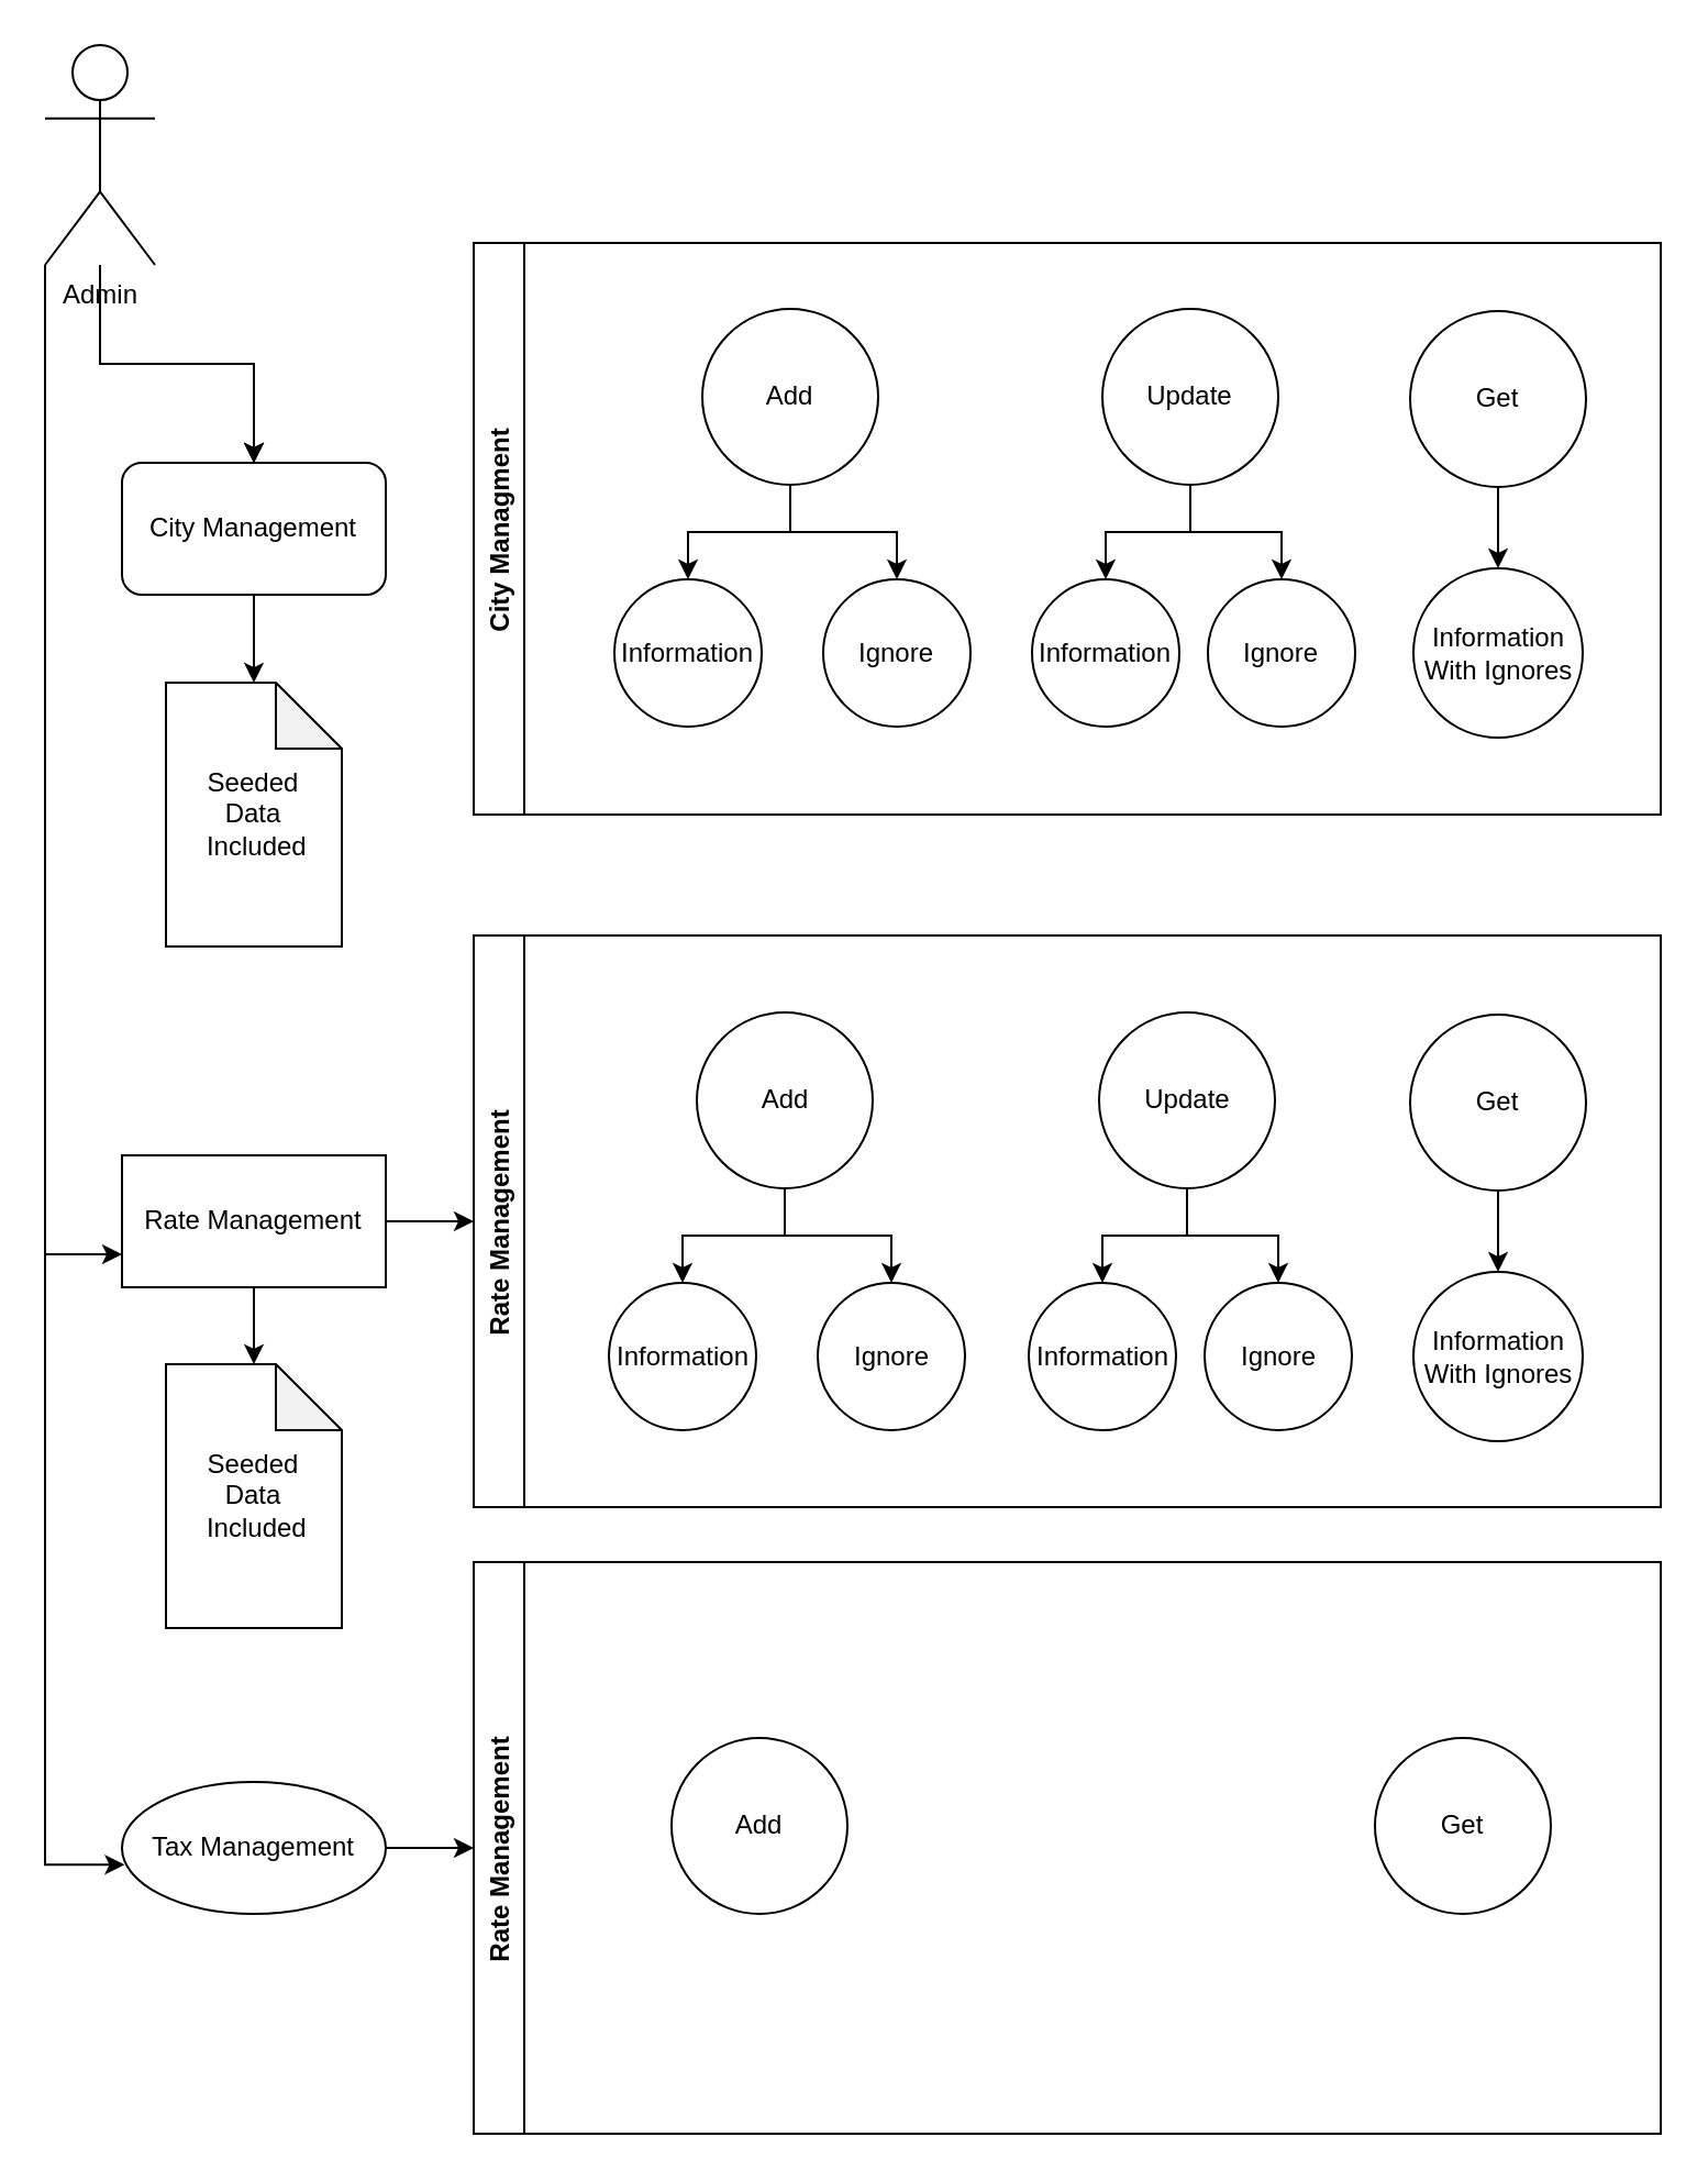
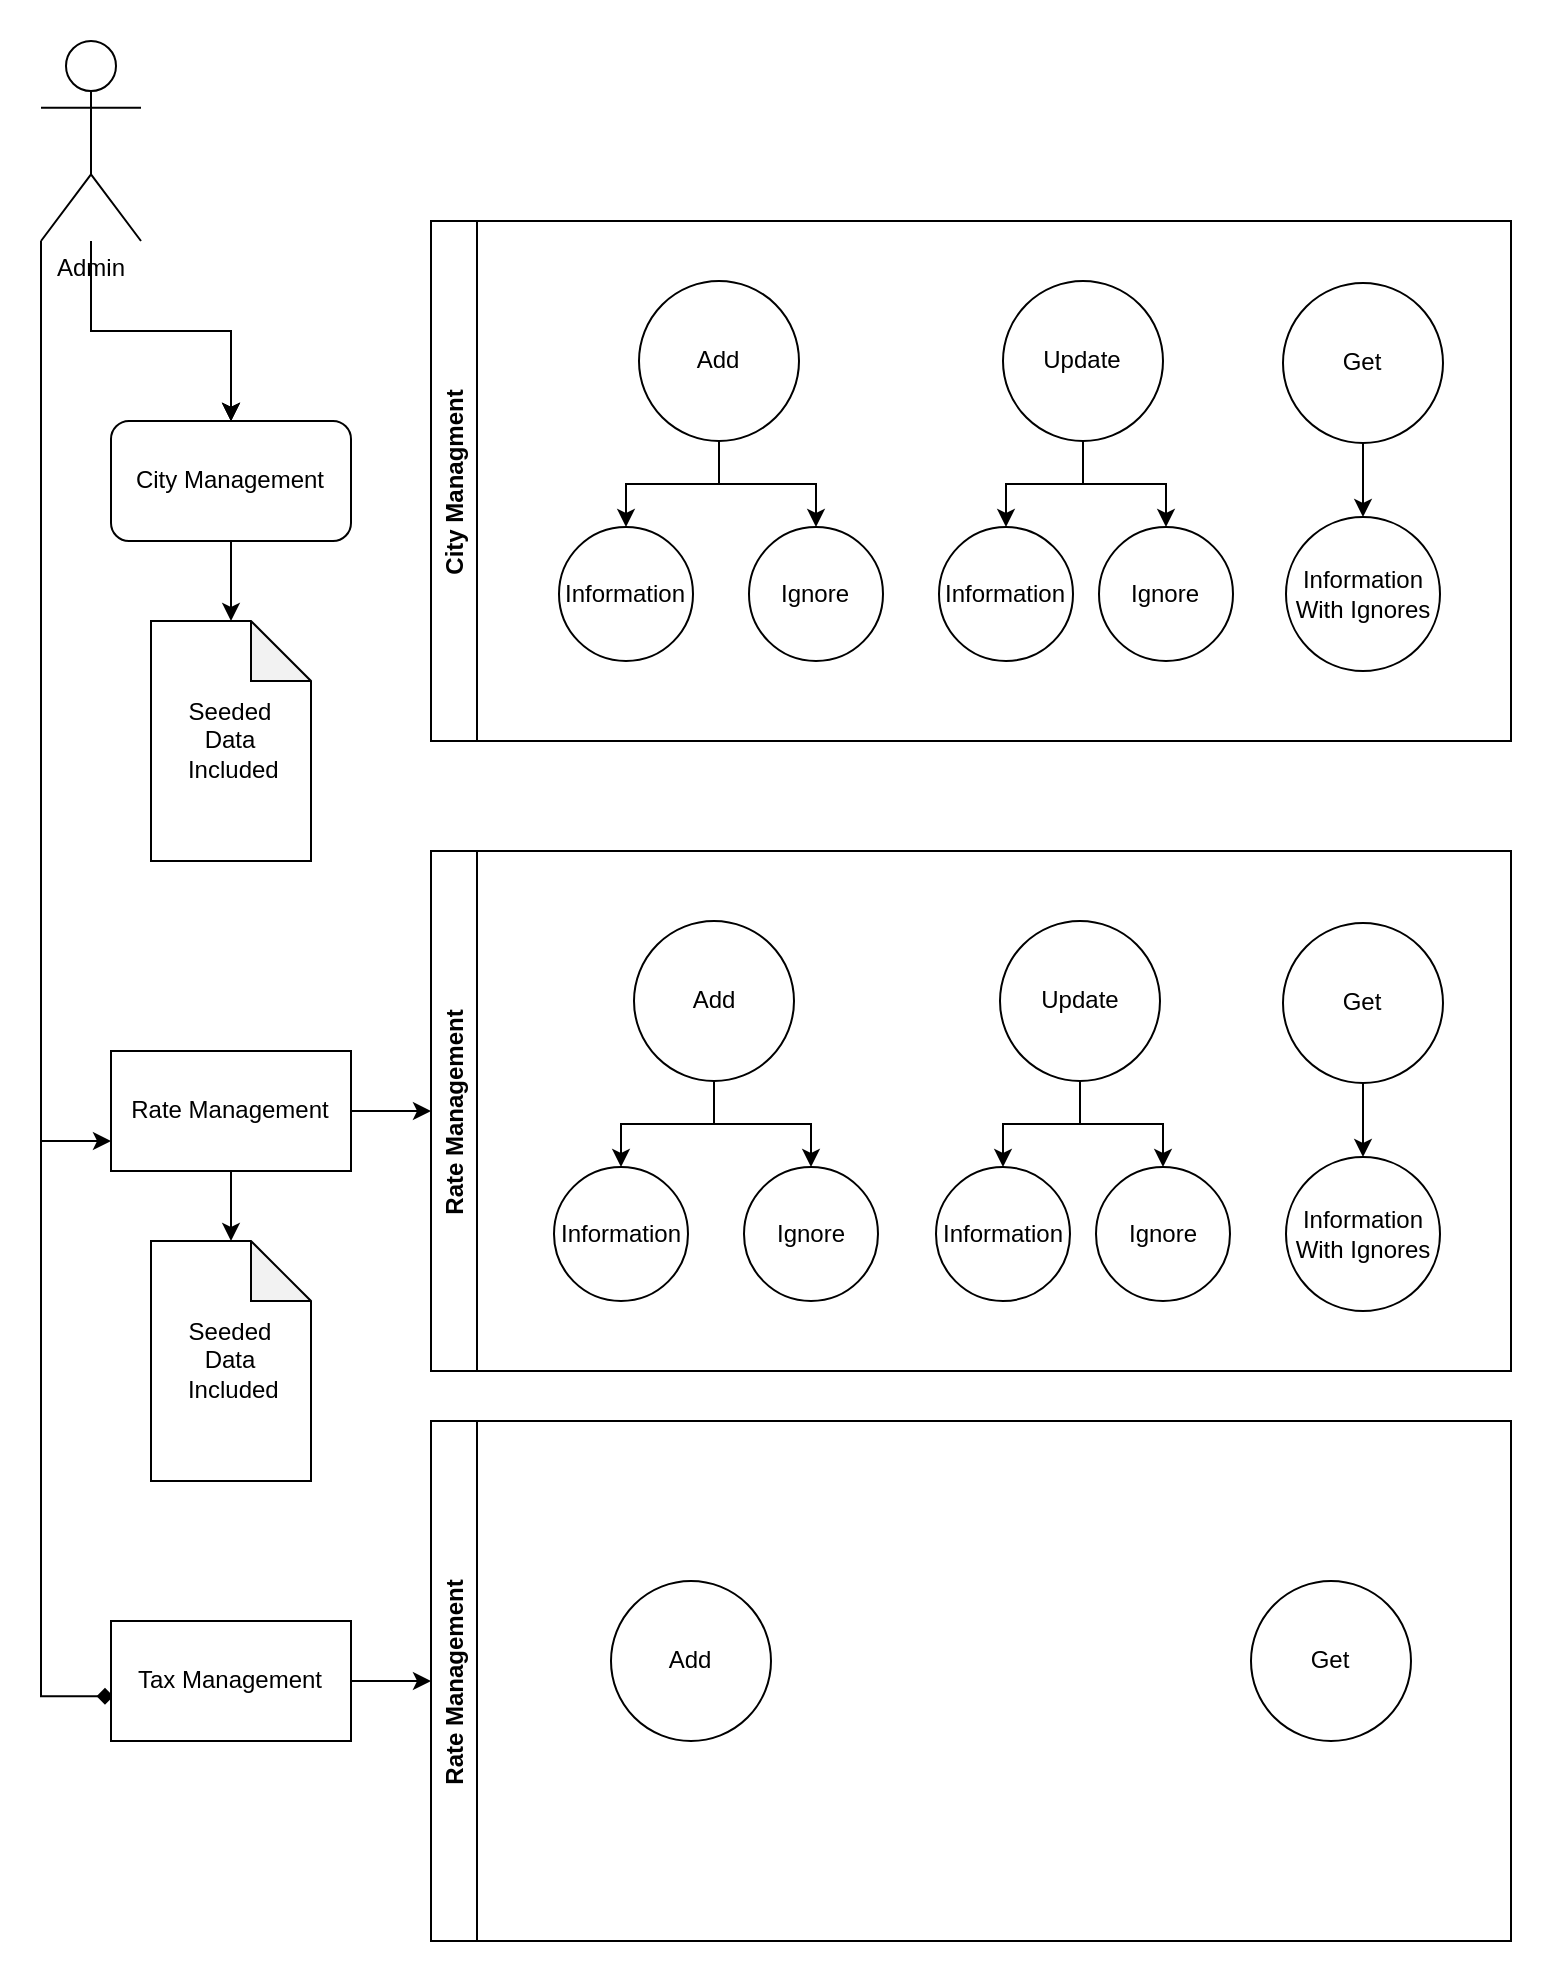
  <mxCell id="0" />
  <mxCell id="1" parent="0" />
  <mxCell id="2" style="edgeStyle=orthogonalEdgeStyle;rounded=0;orthogonalLoop=1;jettySize=auto;html=1;" parent="1" source="7" target="9" edge="1"><mxGeometry relative="1" as="geometry" /></mxCell>
  <mxCell id="3" value="" style="edgeStyle=orthogonalEdgeStyle;rounded=0;orthogonalLoop=1;jettySize=auto;html=1;" parent="1" source="7" target="9" edge="1"><mxGeometry relative="1" as="geometry" /></mxCell>
  <mxCell id="4" style="edgeStyle=orthogonalEdgeStyle;rounded=0;orthogonalLoop=1;jettySize=auto;html=1;entryX=0;entryY=0.75;entryDx=0;entryDy=0;" parent="1" source="7" target="12" edge="1"><mxGeometry relative="1" as="geometry"><Array as="points"><mxPoint x="20" y="570" /></Array></mxGeometry></mxCell>
  <mxCell id="5" value="" style="edgeStyle=orthogonalEdgeStyle;rounded=0;orthogonalLoop=1;jettySize=auto;html=1;" parent="1" source="7" target="9" edge="1"><mxGeometry relative="1" as="geometry" /></mxCell>
- <mxCell id="6" style="edgeStyle=orthogonalEdgeStyle;rounded=0;orthogonalLoop=1;jettySize=auto;html=1;entryX=0.01;entryY=0.627;entryDx=0;entryDy=0;entryPerimeter=0;" parent="1" source="7" target="14" edge="1"><mxGeometry relative="1" as="geometry"><Array as="points"><mxPoint x="20" y="848" /></Array></mxGeometry></mxCell>
+ <mxCell id="6" style="edgeStyle=orthogonalEdgeStyle;rounded=0;orthogonalLoop=1;jettySize=auto;html=1;entryX=0.01;entryY=0.627;entryDx=0;entryDy=0;entryPerimeter=0;endArrow=diamond;" parent="1" source="7" target="14" edge="1"><mxGeometry relative="1" as="geometry"><Array as="points"><mxPoint x="20" y="848" /></Array></mxGeometry></mxCell>
  <mxCell id="7" value="Admin" style="shape=umlActor;verticalLabelPosition=bottom;verticalAlign=top;html=1;outlineConnect=0;" parent="1" vertex="1"><mxGeometry x="20" y="20" width="50" height="100" as="geometry" /></mxCell>
  <mxCell id="8" style="edgeStyle=orthogonalEdgeStyle;rounded=0;orthogonalLoop=1;jettySize=auto;html=1;" parent="1" source="9" target="49" edge="1"><mxGeometry relative="1" as="geometry" /></mxCell>
  <mxCell id="9" value="City Management" style="whiteSpace=wrap;html=1;rounded=1;" parent="1" vertex="1"><mxGeometry x="55" y="210" width="120" height="60" as="geometry" /></mxCell>
  <mxCell id="10" style="edgeStyle=orthogonalEdgeStyle;rounded=0;orthogonalLoop=1;jettySize=auto;html=1;entryX=0;entryY=0.5;entryDx=0;entryDy=0;" parent="1" source="12" target="45" edge="1"><mxGeometry relative="1" as="geometry" /></mxCell>
  <mxCell id="11" style="edgeStyle=orthogonalEdgeStyle;rounded=0;orthogonalLoop=1;jettySize=auto;html=1;" parent="1" source="12" target="50" edge="1"><mxGeometry relative="1" as="geometry" /></mxCell>
  <mxCell id="12" value="Rate Management" style="rounded=0;whiteSpace=wrap;html=1;" parent="1" vertex="1"><mxGeometry x="55" y="525" width="120" height="60" as="geometry" /></mxCell>
  <mxCell id="13" style="edgeStyle=orthogonalEdgeStyle;rounded=0;orthogonalLoop=1;jettySize=auto;html=1;" parent="1" source="14" target="46" edge="1"><mxGeometry relative="1" as="geometry" /></mxCell>
- <mxCell id="14" value="Tax Management" style="ellipse;whiteSpace=wrap;html=1;" parent="1" vertex="1"><mxGeometry x="55" y="810" width="120" height="60" as="geometry" /></mxCell>
+ <mxCell id="14" value="Tax Management" style="rounded=0;whiteSpace=wrap;html=1;" parent="1" vertex="1"><mxGeometry x="55" y="810" width="120" height="60" as="geometry" /></mxCell>
  <mxCell id="15" value="" style="edgeStyle=orthogonalEdgeStyle;rounded=0;orthogonalLoop=1;jettySize=auto;html=1;" parent="1" source="17" target="23" edge="1"><mxGeometry relative="1" as="geometry" /></mxCell>
  <mxCell id="16" style="edgeStyle=orthogonalEdgeStyle;rounded=0;orthogonalLoop=1;jettySize=auto;html=1;" parent="1" source="17" target="24" edge="1"><mxGeometry relative="1" as="geometry" /></mxCell>
  <mxCell id="17" value="Add" style="ellipse;whiteSpace=wrap;html=1;" parent="1" vertex="1"><mxGeometry x="319" y="140" width="80" height="80" as="geometry" /></mxCell>
  <mxCell id="18" style="edgeStyle=orthogonalEdgeStyle;rounded=0;orthogonalLoop=1;jettySize=auto;html=1;entryX=0.5;entryY=0;entryDx=0;entryDy=0;" parent="1" source="20" target="25" edge="1"><mxGeometry relative="1" as="geometry" /></mxCell>
  <mxCell id="19" style="edgeStyle=orthogonalEdgeStyle;rounded=0;orthogonalLoop=1;jettySize=auto;html=1;entryX=0.5;entryY=0;entryDx=0;entryDy=0;" parent="1" source="20" target="26" edge="1"><mxGeometry relative="1" as="geometry" /></mxCell>
  <mxCell id="20" value="Update" style="ellipse;whiteSpace=wrap;html=1;" parent="1" vertex="1"><mxGeometry x="501" y="140" width="80" height="80" as="geometry" /></mxCell>
  <mxCell id="21" style="edgeStyle=orthogonalEdgeStyle;rounded=0;orthogonalLoop=1;jettySize=auto;html=1;" parent="1" source="22" target="27" edge="1"><mxGeometry relative="1" as="geometry" /></mxCell>
  <mxCell id="22" value="Get" style="ellipse;whiteSpace=wrap;html=1;" parent="1" vertex="1"><mxGeometry x="641" y="141" width="80" height="80" as="geometry" /></mxCell>
  <mxCell id="23" value="Information" style="ellipse;whiteSpace=wrap;html=1;" parent="1" vertex="1"><mxGeometry x="279" y="263" width="67" height="67" as="geometry" /></mxCell>
  <mxCell id="24" value="Ignore" style="ellipse;whiteSpace=wrap;html=1;" parent="1" vertex="1"><mxGeometry x="374" y="263" width="67" height="67" as="geometry" /></mxCell>
  <mxCell id="25" value="Information" style="ellipse;whiteSpace=wrap;html=1;" parent="1" vertex="1"><mxGeometry x="469" y="263" width="67" height="67" as="geometry" /></mxCell>
  <mxCell id="26" value="Ignore" style="ellipse;whiteSpace=wrap;html=1;" parent="1" vertex="1"><mxGeometry x="549" y="263" width="67" height="67" as="geometry" /></mxCell>
  <mxCell id="27" value="Information&lt;br&gt;With Ignores" style="ellipse;whiteSpace=wrap;html=1;" parent="1" vertex="1"><mxGeometry x="642.5" y="258" width="77" height="77" as="geometry" /></mxCell>
  <mxCell id="28" value="" style="group" parent="1" vertex="1" connectable="0"><mxGeometry x="276.5" y="460" width="162" height="190" as="geometry" /></mxCell>
  <mxCell id="29" value="Add" style="ellipse;whiteSpace=wrap;html=1;" parent="28" vertex="1"><mxGeometry x="40" width="80" height="80" as="geometry" /></mxCell>
  <mxCell id="30" value="Information" style="ellipse;whiteSpace=wrap;html=1;" parent="28" vertex="1"><mxGeometry y="123" width="67" height="67" as="geometry" /></mxCell>
  <mxCell id="31" value="" style="edgeStyle=orthogonalEdgeStyle;rounded=0;orthogonalLoop=1;jettySize=auto;html=1;" parent="28" source="29" target="30" edge="1"><mxGeometry relative="1" as="geometry" /></mxCell>
  <mxCell id="32" value="Ignore" style="ellipse;whiteSpace=wrap;html=1;" parent="28" vertex="1"><mxGeometry x="95" y="123" width="67" height="67" as="geometry" /></mxCell>
  <mxCell id="33" style="edgeStyle=orthogonalEdgeStyle;rounded=0;orthogonalLoop=1;jettySize=auto;html=1;" parent="28" source="29" target="32" edge="1"><mxGeometry relative="1" as="geometry" /></mxCell>
  <mxCell id="34" value="" style="group" parent="1" vertex="1" connectable="0"><mxGeometry x="467.5" y="460" width="147" height="190" as="geometry" /></mxCell>
  <mxCell id="35" value="Update" style="ellipse;whiteSpace=wrap;html=1;" parent="34" vertex="1"><mxGeometry x="32" width="80" height="80" as="geometry" /></mxCell>
  <mxCell id="36" value="Information" style="ellipse;whiteSpace=wrap;html=1;" parent="34" vertex="1"><mxGeometry y="123" width="67" height="67" as="geometry" /></mxCell>
  <mxCell id="37" style="edgeStyle=orthogonalEdgeStyle;rounded=0;orthogonalLoop=1;jettySize=auto;html=1;entryX=0.5;entryY=0;entryDx=0;entryDy=0;" parent="34" source="35" target="36" edge="1"><mxGeometry relative="1" as="geometry" /></mxCell>
  <mxCell id="38" value="Ignore" style="ellipse;whiteSpace=wrap;html=1;" parent="34" vertex="1"><mxGeometry x="80" y="123" width="67" height="67" as="geometry" /></mxCell>
  <mxCell id="39" style="edgeStyle=orthogonalEdgeStyle;rounded=0;orthogonalLoop=1;jettySize=auto;html=1;entryX=0.5;entryY=0;entryDx=0;entryDy=0;" parent="34" source="35" target="38" edge="1"><mxGeometry relative="1" as="geometry" /></mxCell>
  <mxCell id="40" value="City Managment" style="swimlane;horizontal=0;" parent="1" vertex="1"><mxGeometry x="215" y="110" width="540" height="260" as="geometry" /></mxCell>
  <mxCell id="41" value="" style="group" parent="1" vertex="1" connectable="0"><mxGeometry x="641" y="461" width="80" height="194" as="geometry" /></mxCell>
  <mxCell id="42" value="Get" style="ellipse;whiteSpace=wrap;html=1;" parent="41" vertex="1"><mxGeometry width="80" height="80" as="geometry" /></mxCell>
  <mxCell id="43" value="Information&lt;br&gt;With Ignores" style="ellipse;whiteSpace=wrap;html=1;" parent="41" vertex="1"><mxGeometry x="1.5" y="117" width="77" height="77" as="geometry" /></mxCell>
  <mxCell id="44" style="edgeStyle=orthogonalEdgeStyle;rounded=0;orthogonalLoop=1;jettySize=auto;html=1;" parent="41" source="42" target="43" edge="1"><mxGeometry relative="1" as="geometry" /></mxCell>
  <mxCell id="45" value="Rate Management" style="swimlane;horizontal=0;" parent="1" vertex="1"><mxGeometry x="215" y="425" width="540" height="260" as="geometry" /></mxCell>
  <mxCell id="46" value="Rate Management" style="swimlane;horizontal=0;" parent="1" vertex="1"><mxGeometry x="215" y="710" width="540" height="260" as="geometry" /></mxCell>
  <mxCell id="47" value="Add" style="ellipse;whiteSpace=wrap;html=1;" parent="46" vertex="1"><mxGeometry x="90" y="80" width="80" height="80" as="geometry" /></mxCell>
  <mxCell id="48" value="Get" style="ellipse;whiteSpace=wrap;html=1;" parent="46" vertex="1"><mxGeometry x="410" y="80" width="80" height="80" as="geometry" /></mxCell>
  <mxCell id="49" value="Seeded &lt;br&gt;Data&lt;br&gt;&amp;nbsp;Included" style="shape=note;whiteSpace=wrap;html=1;backgroundOutline=1;darkOpacity=0.05;" parent="1" vertex="1"><mxGeometry x="75" y="310" width="80" height="120" as="geometry" /></mxCell>
  <mxCell id="50" value="Seeded &lt;br&gt;Data&lt;br&gt;&amp;nbsp;Included" style="shape=note;whiteSpace=wrap;html=1;backgroundOutline=1;darkOpacity=0.05;" parent="1" vertex="1"><mxGeometry x="75" y="620" width="80" height="120" as="geometry" /></mxCell>
